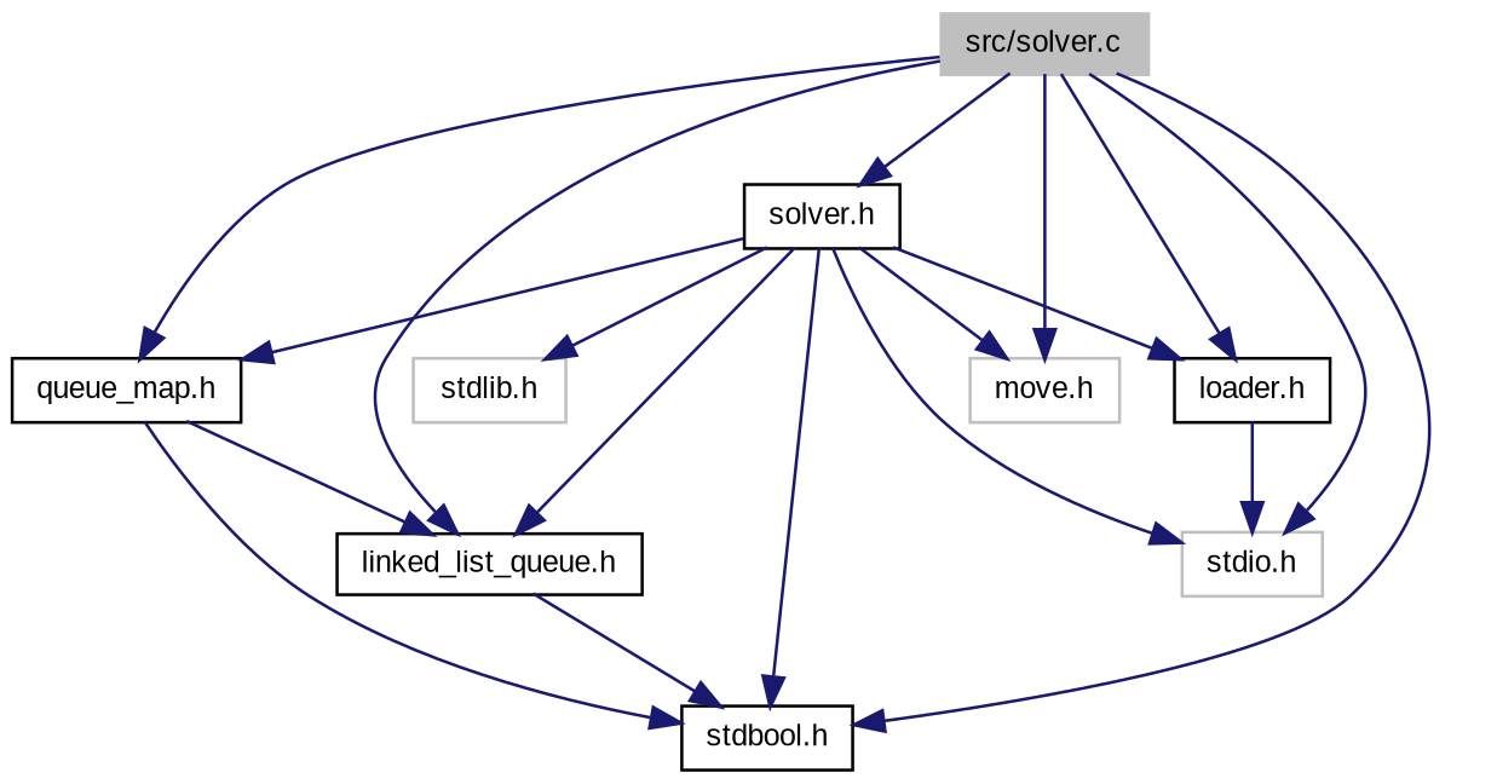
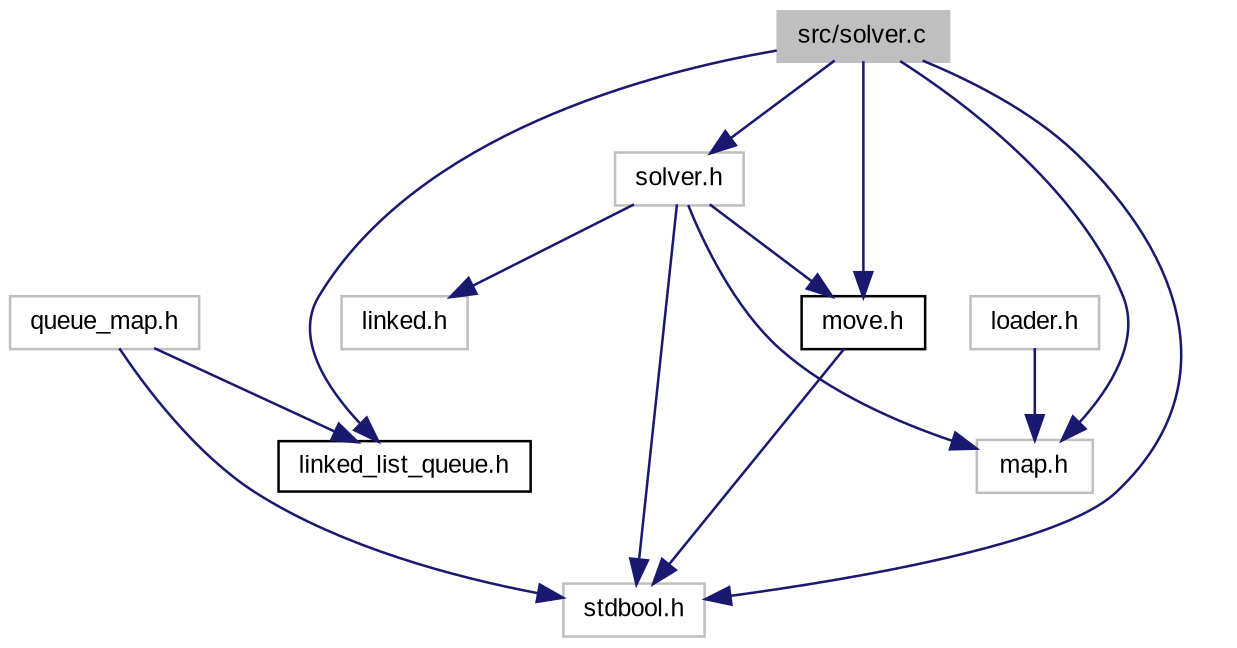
  digraph {
    fontname="Liberation Sans"
    node [color=black fillcolor=white fontname="Liberation Sans" fontsize=10 shape=record style=filled]
    edge [color=midnightblue fontname="Liberation Sans" fontsize=10 labelfontname=Helvetica labelfontsize=10 style=solid]
    n1 [color=grey75 fillcolor=grey75 fontcolor=black height=0.2 label="src/solver.c" width=0.4]
-   n2 [height=0.2 label="stdbool.h" width=0.4]
-   n3 [color=grey75 height=0.2 label="stdio.h" width=0.4]
-   n4 [height=0.2 label="solver.h" width=0.4]
+   n2 [color=grey75 height=0.2 label="stdbool.h" width=0.4]
+   n3 [color=grey75 height=0.2 label="map.h" width=0.4]
+   n4 [color=grey75 height=0.2 label="solver.h" width=0.4]
    n5 [height=0.2 label="linked_list_queue.h" width=0.4]
-   n6 [height=0.2 label="queue_map.h" width=0.4]
-   n7 [height=0.2 label="loader.h" width=0.4]
-   n8 [color=grey75 height=0.2 label="move.h" width=0.4]
-   n9 [color=grey75 height=0.2 label="stdlib.h" width=0.4]
+   n6 [color=grey75 height=0.2 label="queue_map.h" width=0.4]
+   n7 [color=grey75 height=0.2 label="loader.h" width=0.4]
+   n8 [height=0.2 label="move.h" width=0.4]
+   n9 [color=grey75 height=0.2 label="linked.h" width=0.4]
    n1 -> n2
    n1 -> n3
    n1 -> n4
    n1 -> n5
-   n1 -> n6
-   n1 -> n7
    n1 -> n8
    n4 -> n2
    n4 -> n3
-   n4 -> n5
-   n4 -> n6
-   n4 -> n7
    n4 -> n8
    n4 -> n9
-   n5 -> n2
+   n8 -> n2
    n6 -> n2
    n6 -> n5
    n7 -> n3
  }
